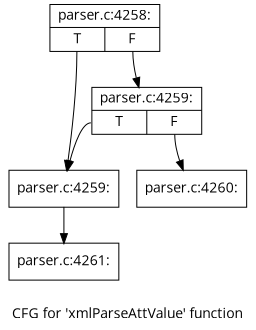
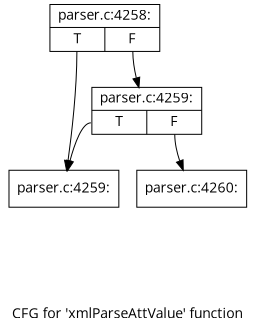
  digraph {
    fontname="Open Sans"
    label="CFG for 'xmlParseAttValue' function"
    node [fontname="Open Sans" shape=record]
    edge [fontname="Open Sans" tailport=s0]
    n1 [label="{parser.c:4258:|{<s0>T|<s1>F}}"]
    n2 [label="{parser.c:4259:}"]
    n3 [label="{parser.c:4259:|{<s0>T|<s1>F}}"]
-   n4 [label="{parser.c:4261:}"]
    n5 [label="{parser.c:4260:}"]
    n1 -> n2
    n1 -> n3 [tailport=s1]
-   n2 -> n4 [tailport=""]
    n3 -> n2
    n3 -> n5 [tailport=s1]
  }
